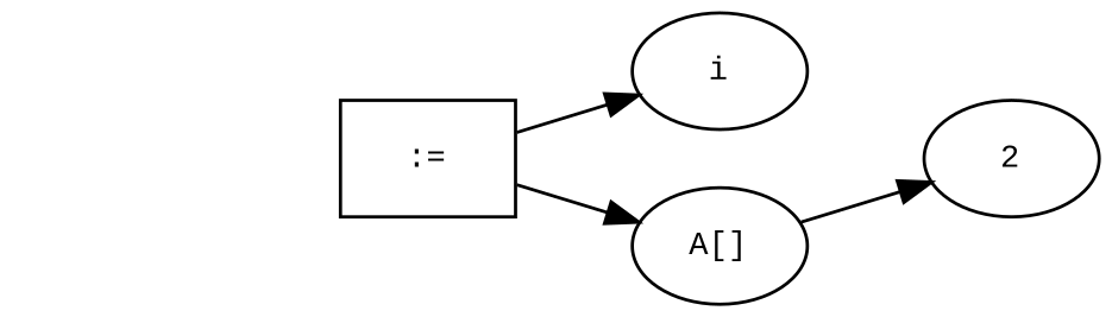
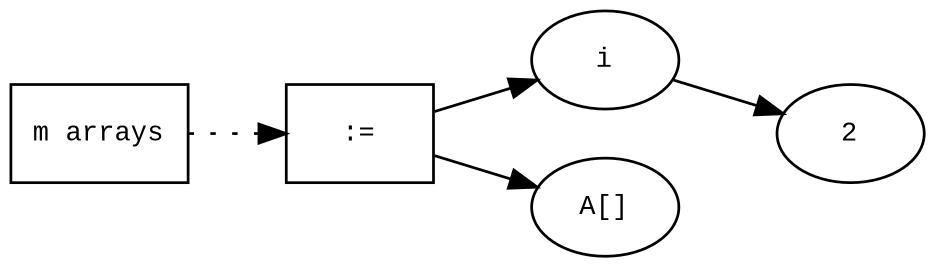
  digraph {
    fontname="Times New Roman"
    fontsize=10
    rankdir=LR
    node [fontname="Courier New" fontsize=10 shape=ellipse]
    edge [fontname="Times New Roman" fontsize=10]
+   n1 [label="m arrays" shape=box]
    n2 [label=":=" shape=box]
    n3 [label=i]
    n4 [label="A[]"]
    n5 [label=2]
+   n1 -> n2 [style=dotted]
    n2 -> n3
    n2 -> n4
-   n4 -> n5
+   n3 -> n5
  }
